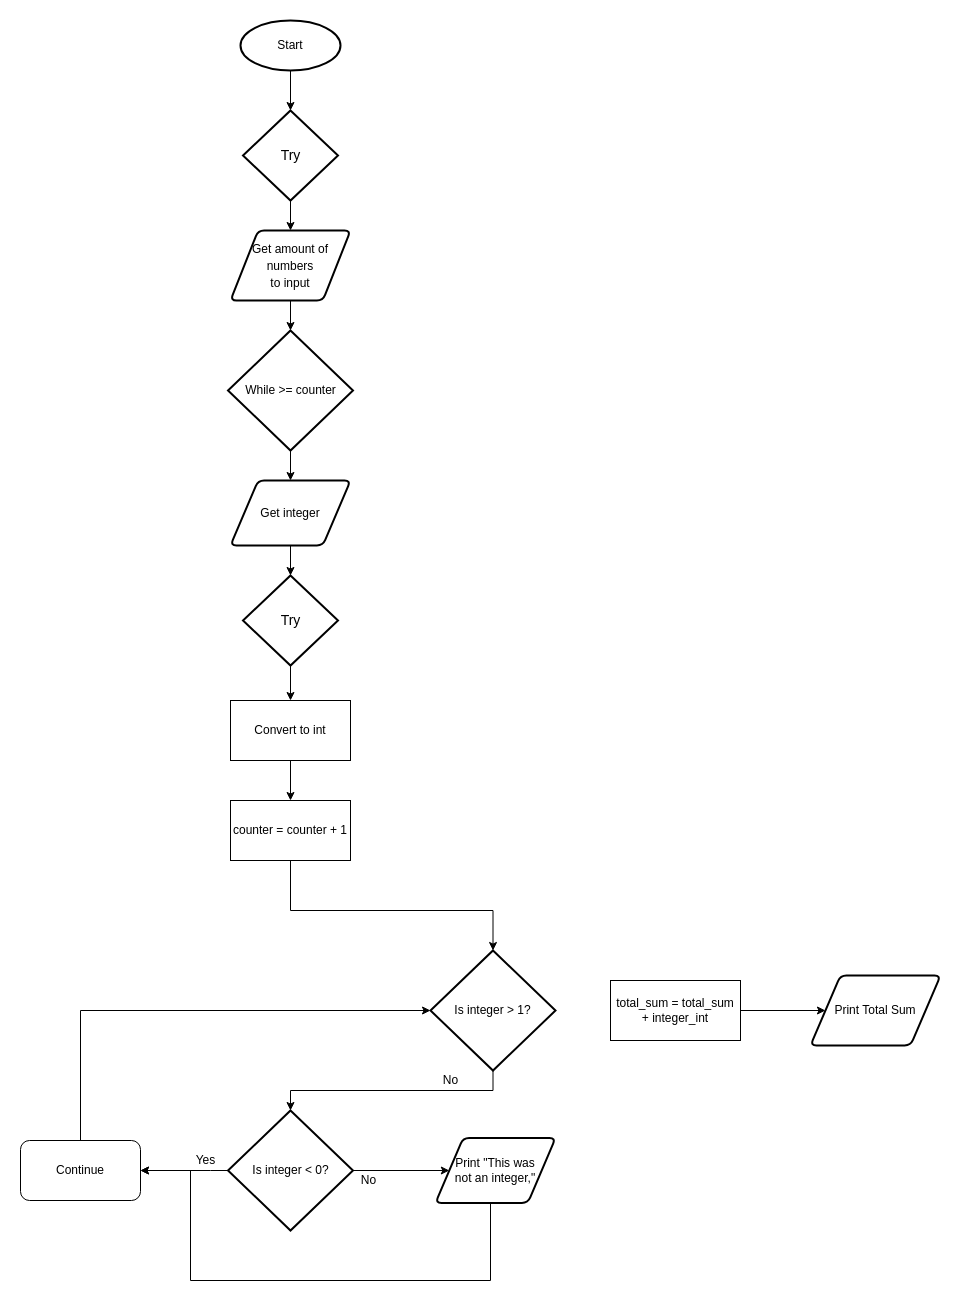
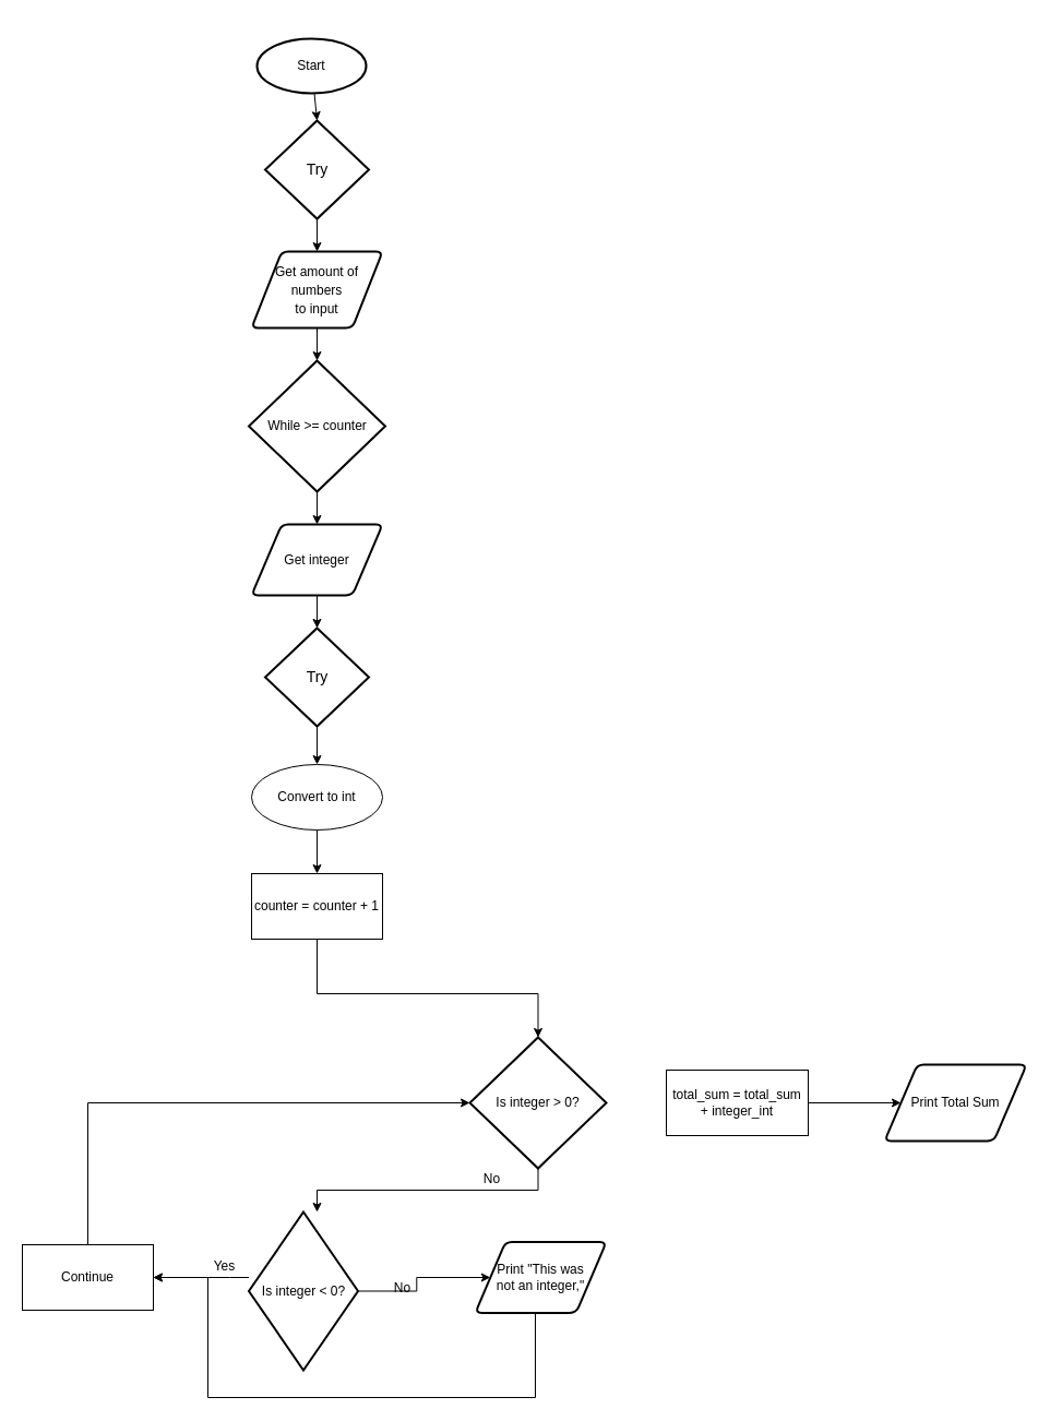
  <mxCell id="0" />
  <mxCell id="1" parent="0" />
  <mxCell id="2" style="edgeStyle=none;html=1;entryX=0.5;entryY=0;entryDx=0;entryDy=0;entryPerimeter=0;" edge="1" parent="1" source="3" target="5"><mxGeometry relative="1" as="geometry" /></mxCell>
- <mxCell id="3" value="Start" style="strokeWidth=2;html=1;shape=mxgraph.flowchart.start_2;whiteSpace=wrap;" vertex="1" parent="1"><mxGeometry x="240" y="20" width="100" height="50" as="geometry" /></mxCell>
+ <mxCell id="3" value="Start" style="strokeWidth=2;html=1;shape=mxgraph.flowchart.start_2;whiteSpace=wrap;" vertex="1" parent="1"><mxGeometry x="235" y="35" width="100" height="50" as="geometry" /></mxCell>
  <mxCell id="4" style="edgeStyle=none;html=1;entryX=0.5;entryY=0;entryDx=0;entryDy=0;fontSize=12;" edge="1" parent="1" source="5" target="7"><mxGeometry relative="1" as="geometry" /></mxCell>
  <mxCell id="5" value="&lt;font style=&quot;font-size: 14px&quot;&gt;Try&lt;/font&gt;" style="strokeWidth=2;html=1;shape=mxgraph.flowchart.decision;whiteSpace=wrap;" vertex="1" parent="1"><mxGeometry x="242.5" y="110" width="95" height="90" as="geometry" /></mxCell>
  <mxCell id="6" style="edgeStyle=none;html=1;entryX=0.5;entryY=0;entryDx=0;entryDy=0;entryPerimeter=0;fontSize=12;" edge="1" parent="1" source="7" target="9"><mxGeometry relative="1" as="geometry" /></mxCell>
  <mxCell id="7" value="&lt;font style=&quot;font-size: 12px&quot;&gt;Get amount of&lt;br&gt;numbers &lt;br&gt;to input&lt;br&gt;&lt;/font&gt;" style="shape=parallelogram;html=1;strokeWidth=2;perimeter=parallelogramPerimeter;whiteSpace=wrap;rounded=1;arcSize=12;size=0.23;fontSize=14;" vertex="1" parent="1"><mxGeometry x="230" y="230" width="120" height="70" as="geometry" /></mxCell>
  <mxCell id="8" style="edgeStyle=none;html=1;entryX=0.5;entryY=0;entryDx=0;entryDy=0;fontSize=12;" edge="1" parent="1" source="9" target="11"><mxGeometry relative="1" as="geometry" /></mxCell>
  <mxCell id="9" value="&lt;font style=&quot;font-size: 12px&quot;&gt;While &amp;gt;= counter&lt;/font&gt;" style="strokeWidth=2;html=1;shape=mxgraph.flowchart.decision;whiteSpace=wrap;" vertex="1" parent="1"><mxGeometry x="227.5" y="330" width="125" height="120" as="geometry" /></mxCell>
  <mxCell id="10" style="edgeStyle=none;html=1;entryX=0.5;entryY=0;entryDx=0;entryDy=0;entryPerimeter=0;fontSize=12;" edge="1" parent="1" source="11" target="15"><mxGeometry relative="1" as="geometry" /></mxCell>
  <mxCell id="11" value="Get integer" style="shape=parallelogram;html=1;strokeWidth=2;perimeter=parallelogramPerimeter;whiteSpace=wrap;rounded=1;arcSize=12;size=0.23;fontSize=12;" vertex="1" parent="1"><mxGeometry x="230" y="480" width="120" height="65" as="geometry" /></mxCell>
  <mxCell id="12" style="edgeStyle=orthogonalEdgeStyle;rounded=0;html=1;entryX=0.5;entryY=0;entryDx=0;entryDy=0;fontSize=12;" edge="1" parent="1" source="13" target="17"><mxGeometry relative="1" as="geometry" /></mxCell>
- <mxCell id="13" value="Convert to int" style="whiteSpace=wrap;html=1;fontSize=12;" vertex="1" parent="1"><mxGeometry x="230" y="700" width="120" height="60" as="geometry" /></mxCell>
+ <mxCell id="13" value="Convert to int" style="ellipse;whiteSpace=wrap;html=1;fontSize=12;" vertex="1" parent="1"><mxGeometry x="230" y="700" width="120" height="60" as="geometry" /></mxCell>
  <mxCell id="14" style="edgeStyle=none;html=1;entryX=0.5;entryY=0;entryDx=0;entryDy=0;fontSize=12;" edge="1" parent="1" source="15" target="13"><mxGeometry relative="1" as="geometry" /></mxCell>
  <mxCell id="15" value="&lt;font style=&quot;font-size: 14px&quot;&gt;Try&lt;/font&gt;" style="strokeWidth=2;html=1;shape=mxgraph.flowchart.decision;whiteSpace=wrap;" vertex="1" parent="1"><mxGeometry x="242.5" y="575" width="95" height="90" as="geometry" /></mxCell>
  <mxCell id="16" style="edgeStyle=orthogonalEdgeStyle;html=1;entryX=0.5;entryY=0;entryDx=0;entryDy=0;entryPerimeter=0;fontSize=12;rounded=0;" edge="1" parent="1" source="17" target="19"><mxGeometry relative="1" as="geometry"><Array as="points"><mxPoint x="290" y="910" /><mxPoint x="493" y="910" /></Array></mxGeometry></mxCell>
  <mxCell id="17" value="counter = counter + 1" style="whiteSpace=wrap;html=1;fontSize=12;" vertex="1" parent="1"><mxGeometry x="230" y="800" width="120" height="60" as="geometry" /></mxCell>
  <mxCell id="18" style="edgeStyle=orthogonalEdgeStyle;rounded=0;html=1;fontSize=12;" edge="1" parent="1" source="19" target="22"><mxGeometry relative="1" as="geometry"><Array as="points"><mxPoint x="493" y="1090" /><mxPoint x="290" y="1090" /></Array></mxGeometry></mxCell>
- <mxCell id="19" value="Is integer &amp;gt; 1?" style="strokeWidth=2;html=1;shape=mxgraph.flowchart.decision;whiteSpace=wrap;" vertex="1" parent="1"><mxGeometry x="430" y="950" width="125" height="120" as="geometry" /></mxCell>
+ <mxCell id="19" value="Is integer &amp;gt; 0?" style="strokeWidth=2;html=1;shape=mxgraph.flowchart.decision;whiteSpace=wrap;" vertex="1" parent="1"><mxGeometry x="430" y="950" width="125" height="120" as="geometry" /></mxCell>
  <mxCell id="20" style="edgeStyle=orthogonalEdgeStyle;html=1;entryX=1;entryY=0.5;entryDx=0;entryDy=0;fontSize=12;rounded=0;" edge="1" parent="1" source="22" target="24"><mxGeometry relative="1" as="geometry"><Array as="points"><mxPoint x="210" y="1170" /><mxPoint x="210" y="1170" /></Array></mxGeometry></mxCell>
  <mxCell id="21" style="edgeStyle=orthogonalEdgeStyle;rounded=0;html=1;fontSize=12;" edge="1" parent="1" source="22" target="26"><mxGeometry relative="1" as="geometry" /></mxCell>
- <mxCell id="22" value="Is integer &amp;lt; 0?" style="strokeWidth=2;html=1;shape=mxgraph.flowchart.decision;whiteSpace=wrap;" vertex="1" parent="1"><mxGeometry x="227.5" y="1110" width="125" height="120" as="geometry" /></mxCell>
+ <mxCell id="22" value="Is integer &amp;lt; 0?" style="strokeWidth=2;html=1;shape=mxgraph.flowchart.decision;whiteSpace=wrap;" vertex="1" parent="1"><mxGeometry x="227.5" y="1110" width="100" height="145" as="geometry" /></mxCell>
  <mxCell id="23" style="edgeStyle=orthogonalEdgeStyle;html=1;entryX=0;entryY=0.5;entryDx=0;entryDy=0;entryPerimeter=0;fontSize=12;rounded=0;" edge="1" parent="1" source="24" target="19"><mxGeometry relative="1" as="geometry"><Array as="points"><mxPoint x="80" y="1010" /></Array></mxGeometry></mxCell>
- <mxCell id="24" value="Continue" style="whiteSpace=wrap;html=1;fontSize=12;rounded=1;" vertex="1" parent="1"><mxGeometry x="20" y="1140" width="120" height="60" as="geometry" /></mxCell>
+ <mxCell id="24" value="Continue" style="whiteSpace=wrap;html=1;fontSize=12;" vertex="1" parent="1"><mxGeometry x="20" y="1140" width="120" height="60" as="geometry" /></mxCell>
  <mxCell id="25" style="edgeStyle=orthogonalEdgeStyle;rounded=0;html=1;entryX=1;entryY=0.5;entryDx=0;entryDy=0;fontSize=12;" edge="1" parent="1" source="26" target="24"><mxGeometry relative="1" as="geometry"><Array as="points"><mxPoint x="490" y="1280" /><mxPoint x="190" y="1280" /><mxPoint x="190" y="1170" /></Array></mxGeometry></mxCell>
  <mxCell id="26" value="Print &quot;This was &lt;br&gt;not an integer,&quot;" style="shape=parallelogram;html=1;strokeWidth=2;perimeter=parallelogramPerimeter;whiteSpace=wrap;rounded=1;arcSize=12;size=0.23;fontSize=12;" vertex="1" parent="1"><mxGeometry x="435" y="1137.5" width="120" height="65" as="geometry" /></mxCell>
  <mxCell id="27" value="Yes" style="text;html=1;align=center;verticalAlign=middle;resizable=0;points=[];autosize=1;strokeColor=none;fillColor=none;fontSize=12;" vertex="1" parent="1"><mxGeometry x="190" y="1150" width="30" height="20" as="geometry" /></mxCell>
  <mxCell id="28" value="No" style="text;html=1;align=center;verticalAlign=middle;resizable=0;points=[];autosize=1;strokeColor=none;fillColor=none;fontSize=12;" vertex="1" parent="1"><mxGeometry x="352.5" y="1170" width="30" height="20" as="geometry" /></mxCell>
  <mxCell id="29" value="No" style="text;html=1;align=center;verticalAlign=middle;resizable=0;points=[];autosize=1;strokeColor=none;fillColor=none;fontSize=12;" vertex="1" parent="1"><mxGeometry x="435" y="1070" width="30" height="20" as="geometry" /></mxCell>
  <mxCell id="30" style="edgeStyle=orthogonalEdgeStyle;rounded=0;html=1;entryX=0;entryY=0.5;entryDx=0;entryDy=0;fontFamily=Helvetica;fontSize=12;fontColor=default;" edge="1" parent="1" source="31" target="32"><mxGeometry relative="1" as="geometry" /></mxCell>
  <mxCell id="31" value="total_sum = total_sum + integer_int" style="whiteSpace=wrap;html=1;fontSize=12;" vertex="1" parent="1"><mxGeometry x="610" y="980" width="130" height="60" as="geometry" /></mxCell>
  <mxCell id="32" value="Print Total Sum" style="shape=parallelogram;html=1;strokeWidth=2;perimeter=parallelogramPerimeter;whiteSpace=wrap;rounded=1;arcSize=12;size=0.23;fontSize=12;" vertex="1" parent="1"><mxGeometry x="810" y="975" width="130" height="70" as="geometry" /></mxCell>
